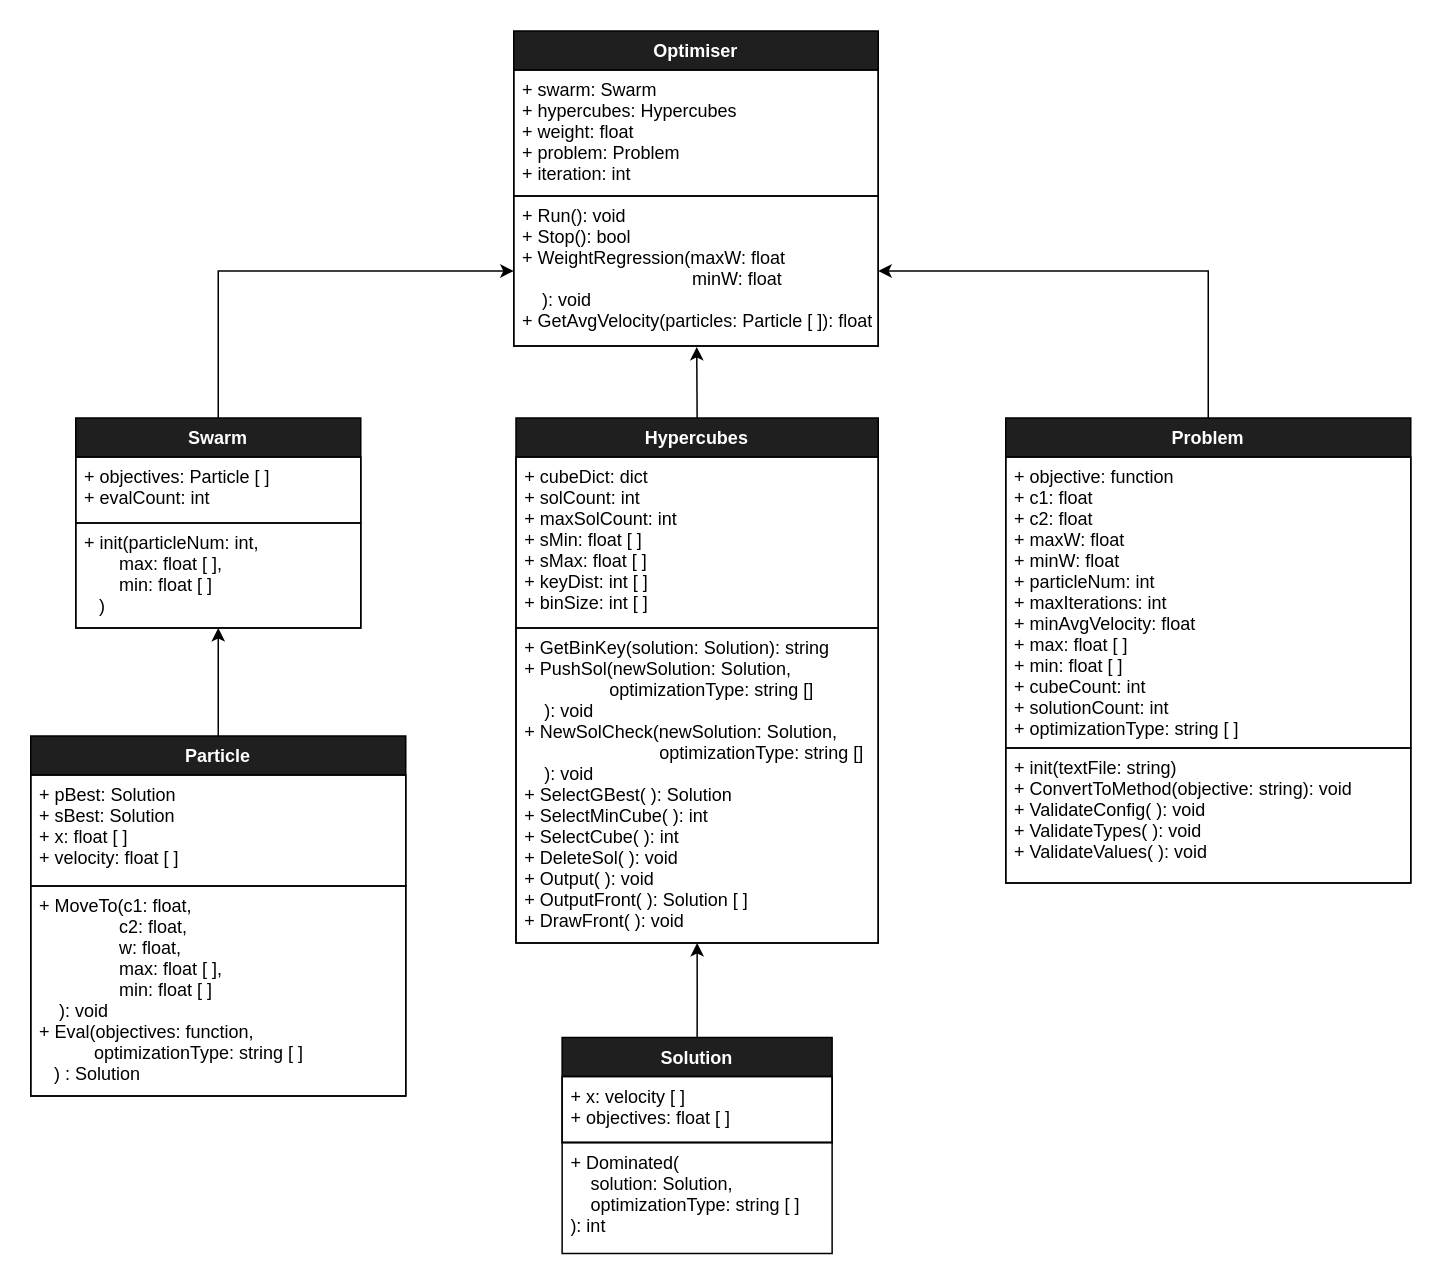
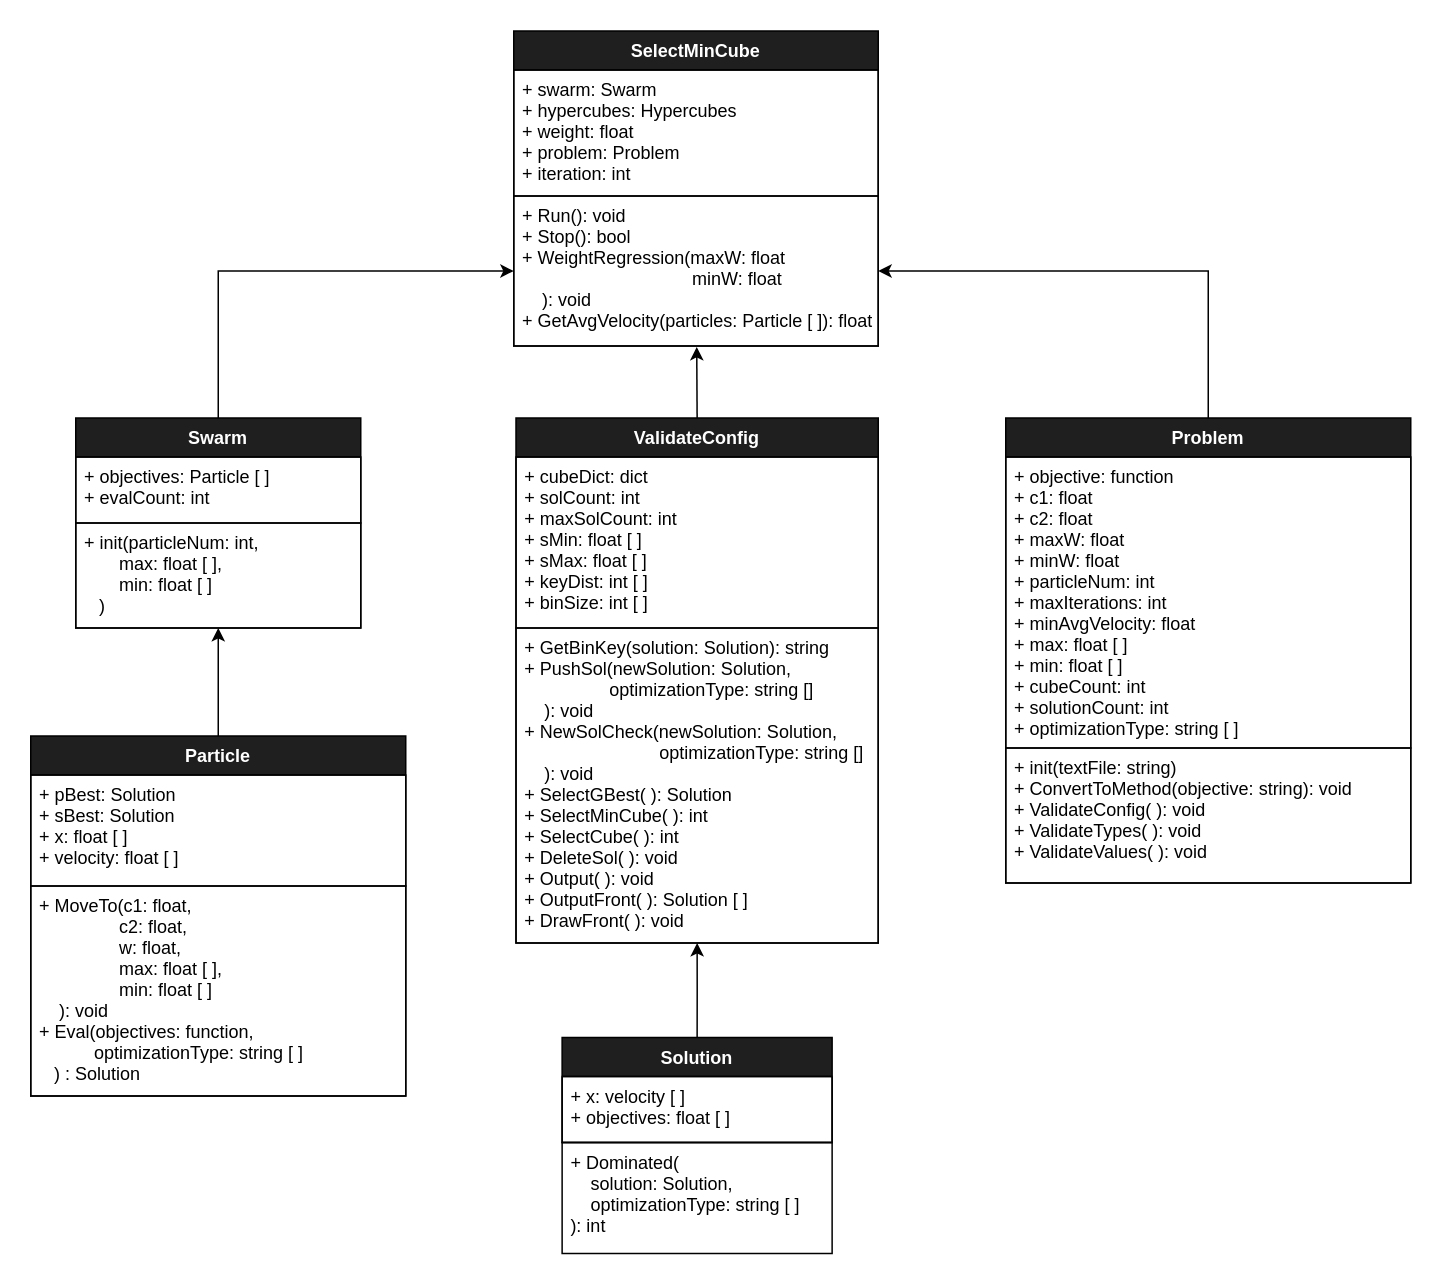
  <mxCell id="0" />
  <mxCell id="1" parent="0" />
  <mxCell id="2" value="+ Dominated(&#10;    solution: Solution,&#10;    optimizationType: string [ ]&#10;): int&#10;" style="text;fillColor=none;align=left;verticalAlign=top;spacingLeft=4;spacingRight=4;overflow=hidden;rotatable=0;points=[[0,0.5],[1,0.5]];portConstraint=eastwest;strokeColor=#000000;fontColor=#000000;" parent="1" vertex="1"><mxGeometry x="374.25" y="761" width="180" height="74" as="geometry" /></mxCell>
  <mxCell id="3" style="edgeStyle=orthogonalEdgeStyle;rounded=0;orthogonalLoop=1;jettySize=auto;html=1;exitX=0.5;exitY=0;exitDx=0;exitDy=0;fontColor=#000000;strokeColor=#000000;endArrow=classic;endFill=1;" parent="1" source="16" target="24" edge="1"><mxGeometry relative="1" as="geometry" /></mxCell>
  <mxCell id="4" style="edgeStyle=orthogonalEdgeStyle;rounded=0;orthogonalLoop=1;jettySize=auto;html=1;exitX=0.5;exitY=0;exitDx=0;exitDy=0;entryX=1;entryY=0.5;entryDx=0;entryDy=0;endArrow=classic;endFill=1;strokeColor=#000000;fontColor=#000000;" parent="1" source="11" target="24" edge="1"><mxGeometry relative="1" as="geometry" /></mxCell>
  <mxCell id="5" style="edgeStyle=orthogonalEdgeStyle;rounded=0;orthogonalLoop=1;jettySize=auto;html=1;exitX=0.5;exitY=0;exitDx=0;exitDy=0;endArrow=classic;endFill=1;strokeColor=#000000;fontColor=#000000;" parent="1" source="14" edge="1"><mxGeometry relative="1" as="geometry"><mxPoint x="464.25" y="628" as="targetPoint" /></mxGeometry></mxCell>
  <mxCell id="6" style="edgeStyle=orthogonalEdgeStyle;rounded=0;orthogonalLoop=1;jettySize=auto;html=1;exitX=0.5;exitY=0;exitDx=0;exitDy=0;entryX=0.5;entryY=1;entryDx=0;entryDy=0;entryPerimeter=0;endArrow=classic;endFill=1;strokeColor=#000000;fontColor=#000000;" parent="1" source="19" target="18" edge="1"><mxGeometry relative="1" as="geometry" /></mxCell>
  <mxCell id="7" value="" style="endArrow=classic;html=1;exitX=0.5;exitY=0;exitDx=0;exitDy=0;entryX=0.502;entryY=1.006;entryDx=0;entryDy=0;entryPerimeter=0;" parent="1" source="8" target="24" edge="1"><mxGeometry width="50" height="50" relative="1" as="geometry"><mxPoint x="440" y="290" as="sourcePoint" /><mxPoint x="465" y="230" as="targetPoint" /></mxGeometry></mxCell>
- <mxCell id="8" value="Hypercubes" style="swimlane;fontStyle=1;align=center;verticalAlign=top;childLayout=stackLayout;horizontal=1;startSize=26;horizontalStack=0;resizeParent=1;resizeParentMax=0;resizeLast=0;collapsible=1;marginBottom=0;strokeColor=#000000;fontColor=#FFFFFF;fillColor=#1F1F1F;" parent="1" vertex="1"><mxGeometry x="343.5" y="278" width="241.5" height="350" as="geometry" /></mxCell>
+ <mxCell id="8" value="ValidateConfig" style="swimlane;fontStyle=1;align=center;verticalAlign=top;childLayout=stackLayout;horizontal=1;startSize=26;horizontalStack=0;resizeParent=1;resizeParentMax=0;resizeLast=0;collapsible=1;marginBottom=0;strokeColor=#000000;fontColor=#FFFFFF;fillColor=#1F1F1F;" parent="1" vertex="1"><mxGeometry x="343.5" y="278" width="241.5" height="350" as="geometry" /></mxCell>
  <mxCell id="9" value="+ cubeDict: dict&#10;+ solCount: int&#10;+ maxSolCount: int&#10;+ sMin: float [ ]&#10;+ sMax: float [ ]&#10;+ keyDist: int [ ]&#10;+ binSize: int [ ]" style="text;fillColor=none;align=left;verticalAlign=top;spacingLeft=4;spacingRight=4;overflow=hidden;rotatable=0;points=[[0,0.5],[1,0.5]];portConstraint=eastwest;fontColor=#000000;strokeColor=#000000;" parent="8" vertex="1"><mxGeometry y="26" width="241.5" height="114" as="geometry" /></mxCell>
  <mxCell id="10" value="+ GetBinKey(solution: Solution): string&#10;+ PushSol(newSolution: Solution, &#10;                 optimizationType: string []&#10;    ): void&#10;+ NewSolCheck(newSolution: Solution, &#10;                           optimizationType: string []&#10;    ): void&#10;+ SelectGBest( ): Solution&#10;+ SelectMinCube( ): int&#10;+ SelectCube( ): int&#10;+ DeleteSol( ): void&#10;+ Output( ): void&#10;+ OutputFront( ): Solution [ ]&#10;+ DrawFront( ): void" style="text;fillColor=none;align=left;verticalAlign=top;spacingLeft=4;spacingRight=4;overflow=hidden;rotatable=0;points=[[0,0.5],[1,0.5]];portConstraint=eastwest;fontColor=#000000;strokeColor=#000000;" parent="8" vertex="1"><mxGeometry y="140" width="241.5" height="210" as="geometry" /></mxCell>
  <mxCell id="11" value="Problem" style="swimlane;fontStyle=1;align=center;verticalAlign=top;childLayout=stackLayout;horizontal=1;startSize=26;horizontalStack=0;resizeParent=1;resizeParentMax=0;resizeLast=0;collapsible=1;marginBottom=0;fillColor=#1F1F1F;fontColor=#FFFFFF;" parent="1" vertex="1"><mxGeometry x="670" y="278" width="270" height="310" as="geometry" /></mxCell>
  <mxCell id="12" value="+ objective: function&#10;+ c1: float&#10;+ c2: float&#10;+ maxW: float&#10;+ minW: float&#10;+ particleNum: int&#10;+ maxIterations: int&#10;+ minAvgVelocity: float&#10;+ max: float [ ]&#10;+ min: float [ ]&#10;+ cubeCount: int&#10;+ solutionCount: int&#10;+ optimizationType: string [ ]" style="text;fillColor=none;align=left;verticalAlign=top;spacingLeft=4;spacingRight=4;overflow=hidden;rotatable=0;points=[[0,0.5],[1,0.5]];portConstraint=eastwest;fontColor=#000000;strokeColor=#000000;" parent="11" vertex="1"><mxGeometry y="26" width="270" height="194" as="geometry" /></mxCell>
  <mxCell id="13" value="+ init(textFile: string)&#10;+ ConvertToMethod(objective: string): void&#10;+ ValidateConfig( ): void&#10;+ ValidateTypes( ): void&#10;+ ValidateValues( ): void" style="text;fillColor=none;align=left;verticalAlign=top;spacingLeft=4;spacingRight=4;overflow=hidden;rotatable=0;points=[[0,0.5],[1,0.5]];portConstraint=eastwest;fontColor=#000000;strokeColor=#000000;" parent="11" vertex="1"><mxGeometry y="220" width="270" height="90" as="geometry" /></mxCell>
  <mxCell id="14" value="Solution" style="swimlane;fontStyle=1;align=center;verticalAlign=top;childLayout=stackLayout;horizontal=1;startSize=26;horizontalStack=0;resizeParent=1;resizeParentMax=0;resizeLast=0;collapsible=1;marginBottom=0;strokeColor=#000000;fillColor=#1F1F1F;fontColor=#FFFFFF;" parent="1" vertex="1"><mxGeometry x="374.25" y="691" width="180" height="70" as="geometry" /></mxCell>
  <mxCell id="15" value="+ x: velocity [ ]&#10;+ objectives: float [ ] " style="text;fillColor=none;align=left;verticalAlign=top;spacingLeft=4;spacingRight=4;overflow=hidden;rotatable=0;points=[[0,0.5],[1,0.5]];portConstraint=eastwest;strokeColor=#000000;fontColor=#000000;" parent="14" vertex="1"><mxGeometry y="26" width="180" height="44" as="geometry" /></mxCell>
  <mxCell id="16" value="Swarm" style="swimlane;fontStyle=1;align=center;verticalAlign=top;childLayout=stackLayout;horizontal=1;startSize=26;horizontalStack=0;resizeParent=1;resizeParentMax=0;resizeLast=0;collapsible=1;marginBottom=0;fillColor=#1F1F1F;fontColor=#FFFFFF;" parent="1" vertex="1"><mxGeometry x="50" y="278" width="190" height="140" as="geometry" /></mxCell>
  <mxCell id="17" value="+ objectives: Particle [ ] &#10;+ evalCount: int" style="text;fillColor=none;align=left;verticalAlign=top;spacingLeft=4;spacingRight=4;overflow=hidden;rotatable=0;points=[[0,0.5],[1,0.5]];portConstraint=eastwest;fontColor=#000000;strokeColor=#000000;" parent="16" vertex="1"><mxGeometry y="26" width="190" height="44" as="geometry" /></mxCell>
  <mxCell id="18" value="+ init(particleNum: int, &#10;       max: float [ ],&#10;       min: float [ ]&#10;   )" style="text;fillColor=none;align=left;verticalAlign=top;spacingLeft=4;spacingRight=4;overflow=hidden;rotatable=0;points=[[0,0.5],[1,0.5]];portConstraint=eastwest;fontColor=#000000;strokeColor=#000000;" parent="16" vertex="1"><mxGeometry y="70" width="190" height="70" as="geometry" /></mxCell>
  <mxCell id="19" value="Particle" style="swimlane;fontStyle=1;align=center;verticalAlign=top;childLayout=stackLayout;horizontal=1;startSize=26;horizontalStack=0;resizeParent=1;resizeParentMax=0;resizeLast=0;collapsible=1;marginBottom=0;strokeColor=#000000;fillColor=#1F1F1F;fontColor=#FFFFFF;" parent="1" vertex="1"><mxGeometry x="20" y="490" width="250" height="240" as="geometry" /></mxCell>
  <mxCell id="20" value="+ pBest: Solution&#10;+ sBest: Solution&#10;+ x: float [ ]&#10;+ velocity: float [ ]" style="text;fillColor=none;align=left;verticalAlign=top;spacingLeft=4;spacingRight=4;overflow=hidden;rotatable=0;points=[[0,0.5],[1,0.5]];portConstraint=eastwest;fontColor=#000000;strokeColor=#000000;" parent="19" vertex="1"><mxGeometry y="26" width="250" height="74" as="geometry" /></mxCell>
  <mxCell id="21" value="+ MoveTo(c1: float, &#10;                c2: float, &#10;                w: float, &#10;                max: float [ ], &#10;                min: float [ ]&#10;    ): void&#10;+ Eval(objectives: function, &#10;           optimizationType: string [ ]&#10;   ) : Solution" style="text;fillColor=none;align=left;verticalAlign=top;spacingLeft=4;spacingRight=4;overflow=hidden;rotatable=0;points=[[0,0.5],[1,0.5]];portConstraint=eastwest;fontColor=#000000;strokeColor=#000000;" parent="19" vertex="1"><mxGeometry y="100" width="250" height="140" as="geometry" /></mxCell>
- <mxCell id="22" value="Optimiser" style="swimlane;fontStyle=1;align=center;verticalAlign=top;childLayout=stackLayout;horizontal=1;startSize=26;horizontalStack=0;resizeParent=1;resizeParentMax=0;resizeLast=0;collapsible=1;marginBottom=0;fillColor=#1F1F1F;fontColor=#FFFFFF;" parent="1" vertex="1"><mxGeometry x="342" width="243" height="210" as="geometry" y="20" /></mxCell>
+ <mxCell id="22" value="SelectMinCube" style="swimlane;fontStyle=1;align=center;verticalAlign=top;childLayout=stackLayout;horizontal=1;startSize=26;horizontalStack=0;resizeParent=1;resizeParentMax=0;resizeLast=0;collapsible=1;marginBottom=0;fillColor=#1F1F1F;fontColor=#FFFFFF;" parent="1" vertex="1"><mxGeometry x="342" width="243" height="210" as="geometry" y="20" /></mxCell>
  <mxCell id="23" value="+ swarm: Swarm&#10;+ hypercubes: Hypercubes&#10;+ weight: float&#10;+ problem: Problem&#10;+ iteration: int" style="text;fillColor=none;align=left;verticalAlign=top;spacingLeft=4;spacingRight=4;overflow=hidden;rotatable=0;points=[[0,0.5],[1,0.5]];portConstraint=eastwest;fontColor=#000000;strokeColor=#000000;" parent="22" vertex="1"><mxGeometry y="26" width="243" height="84" as="geometry" /></mxCell>
  <mxCell id="24" value="+ Run(): void&#10;+ Stop(): bool&#10;+ WeightRegression(maxW: float&#10;                                  minW: float &#10;    ): void&#10;+ GetAvgVelocity(particles: Particle [ ]): float&#10;" style="text;fillColor=none;align=left;verticalAlign=top;spacingLeft=4;spacingRight=4;overflow=hidden;rotatable=0;points=[[0,0.5],[1,0.5]];portConstraint=eastwest;fontColor=#000000;strokeColor=#000000;" parent="22" vertex="1"><mxGeometry y="110" width="243" height="100" as="geometry" /></mxCell>
